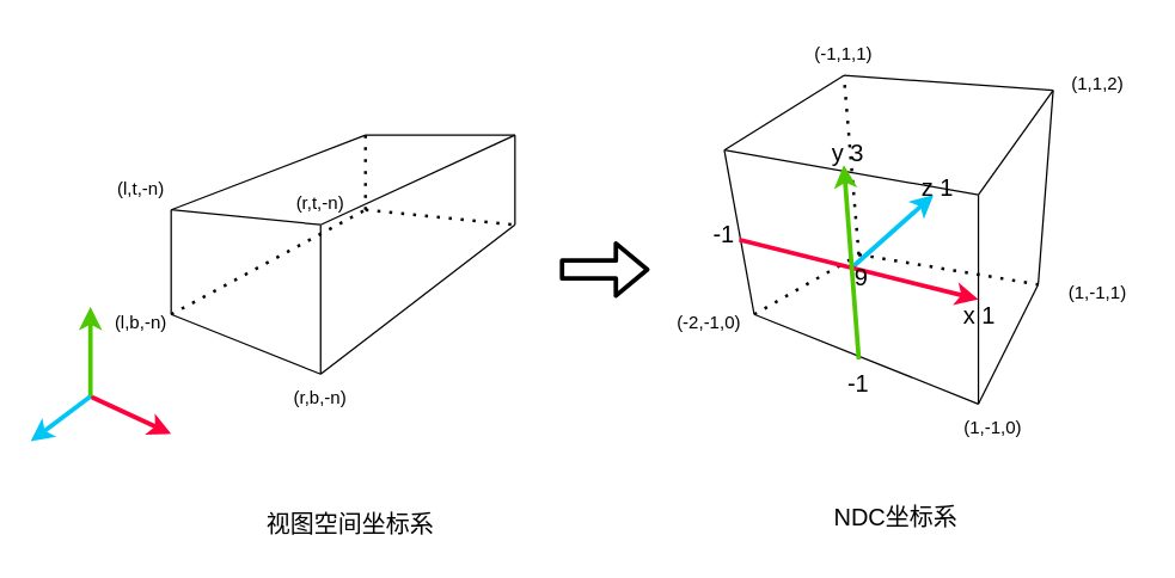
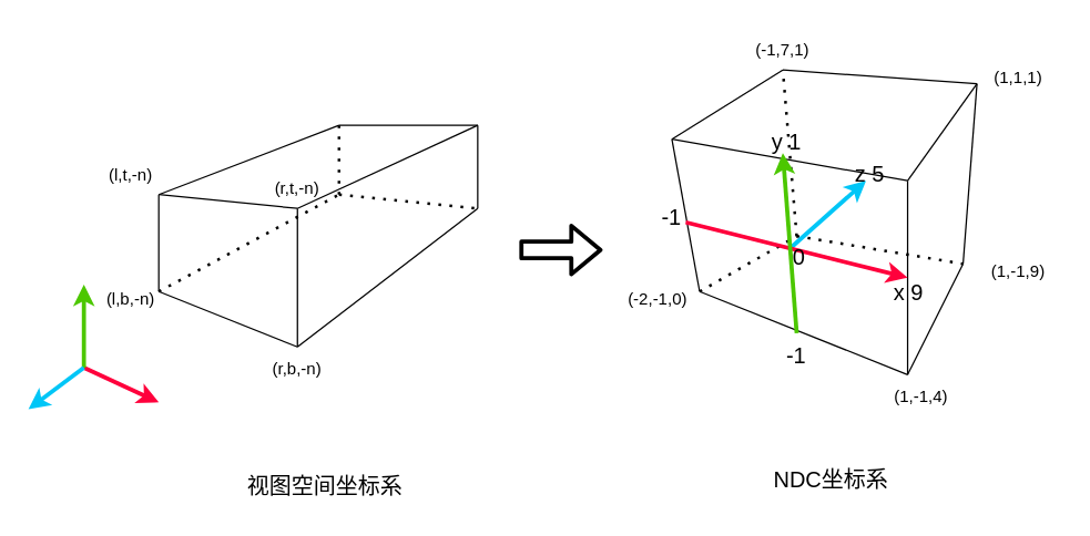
  <mxCell id="0" />
  <mxCell id="1" parent="0" />
  <mxCell id="2" value="" style="endArrow=none;" parent="1" edge="1"><mxGeometry width="50" height="50" relative="1" as="geometry"><mxPoint x="114" y="140" as="sourcePoint" /><mxPoint x="214" y="150" as="targetPoint" /></mxGeometry></mxCell>
  <mxCell id="3" value="" style="endArrow=none;" parent="1" edge="1"><mxGeometry width="50" height="50" relative="1" as="geometry"><mxPoint x="114" y="210" as="sourcePoint" /><mxPoint x="114" y="140" as="targetPoint" /></mxGeometry></mxCell>
  <mxCell id="4" value="" style="endArrow=none;" parent="1" edge="1"><mxGeometry width="50" height="50" relative="1" as="geometry"><mxPoint x="114" y="210" as="sourcePoint" /><mxPoint x="214" y="250" as="targetPoint" /></mxGeometry></mxCell>
  <mxCell id="5" value="" style="endArrow=none;" parent="1" edge="1"><mxGeometry width="50" height="50" relative="1" as="geometry"><mxPoint x="214" y="250" as="sourcePoint" /><mxPoint x="214" y="150" as="targetPoint" /></mxGeometry></mxCell>
  <mxCell id="6" value="" style="endArrow=none;" parent="1" edge="1"><mxGeometry width="50" height="50" relative="1" as="geometry"><mxPoint x="214" y="150" as="sourcePoint" /><mxPoint x="344" y="90" as="targetPoint" /></mxGeometry></mxCell>
  <mxCell id="7" value="" style="endArrow=none;" parent="1" edge="1"><mxGeometry width="50" height="50" relative="1" as="geometry"><mxPoint x="214" y="250" as="sourcePoint" /><mxPoint x="344" y="150" as="targetPoint" /></mxGeometry></mxCell>
  <mxCell id="8" value="" style="endArrow=none;" parent="1" edge="1"><mxGeometry width="50" height="50" relative="1" as="geometry"><mxPoint x="344" y="150" as="sourcePoint" /><mxPoint x="344" y="90" as="targetPoint" /></mxGeometry></mxCell>
  <mxCell id="9" value="" style="endArrow=none;" parent="1" edge="1"><mxGeometry width="50" height="50" relative="1" as="geometry"><mxPoint x="114" y="140" as="sourcePoint" /><mxPoint x="244" y="90" as="targetPoint" /></mxGeometry></mxCell>
  <mxCell id="10" value="" style="endArrow=none;" parent="1" edge="1"><mxGeometry width="50" height="50" relative="1" as="geometry"><mxPoint x="244" y="90" as="sourcePoint" /><mxPoint x="344" y="90" as="targetPoint" /></mxGeometry></mxCell>
  <mxCell id="11" value="" style="endArrow=none;dashed=1;dashPattern=1 3;strokeWidth=2;" parent="1" edge="1"><mxGeometry width="50" height="50" relative="1" as="geometry"><mxPoint x="114" y="210" as="sourcePoint" /><mxPoint x="244" y="140" as="targetPoint" /></mxGeometry></mxCell>
  <mxCell id="12" value="" style="endArrow=none;dashed=1;dashPattern=1 3;strokeWidth=2;" parent="1" edge="1"><mxGeometry width="50" height="50" relative="1" as="geometry"><mxPoint x="244" y="140" as="sourcePoint" /><mxPoint x="244" y="90" as="targetPoint" /></mxGeometry></mxCell>
  <mxCell id="13" value="" style="endArrow=none;dashed=1;dashPattern=1 3;strokeWidth=2;" parent="1" edge="1"><mxGeometry width="50" height="50" relative="1" as="geometry"><mxPoint x="244" y="140" as="sourcePoint" /><mxPoint x="344" y="150" as="targetPoint" /></mxGeometry></mxCell>
  <mxCell id="14" value="" style="endArrow=none;" parent="1" edge="1"><mxGeometry width="50" height="50" relative="1" as="geometry"><mxPoint x="484" y="100" as="sourcePoint" /><mxPoint x="564" y="50" as="targetPoint" /></mxGeometry></mxCell>
  <mxCell id="15" value="" style="endArrow=none;" parent="1" edge="1"><mxGeometry width="50" height="50" relative="1" as="geometry"><mxPoint x="564" y="50" as="sourcePoint" /><mxPoint x="704" y="60" as="targetPoint" /></mxGeometry></mxCell>
  <mxCell id="16" value="" style="endArrow=none;" parent="1" edge="1"><mxGeometry width="50" height="50" relative="1" as="geometry"><mxPoint x="484" y="100" as="sourcePoint" /><mxPoint x="654" y="130" as="targetPoint" /></mxGeometry></mxCell>
  <mxCell id="17" value="" style="endArrow=none;" parent="1" edge="1"><mxGeometry width="50" height="50" relative="1" as="geometry"><mxPoint x="654" y="130" as="sourcePoint" /><mxPoint x="704" y="60" as="targetPoint" /></mxGeometry></mxCell>
  <mxCell id="18" value="" style="endArrow=none;" parent="1" edge="1"><mxGeometry width="50" height="50" relative="1" as="geometry"><mxPoint x="504" y="210" as="sourcePoint" /><mxPoint x="484" y="100" as="targetPoint" /></mxGeometry></mxCell>
  <mxCell id="19" value="" style="endArrow=none;" parent="1" edge="1"><mxGeometry width="50" height="50" relative="1" as="geometry"><mxPoint x="504" y="210" as="sourcePoint" /><mxPoint x="654" y="270" as="targetPoint" /></mxGeometry></mxCell>
  <mxCell id="20" value="" style="endArrow=none;" parent="1" edge="1"><mxGeometry width="50" height="50" relative="1" as="geometry"><mxPoint x="654" y="270" as="sourcePoint" /><mxPoint x="654" y="130" as="targetPoint" /></mxGeometry></mxCell>
  <mxCell id="21" value="" style="endArrow=none;" parent="1" edge="1"><mxGeometry width="50" height="50" relative="1" as="geometry"><mxPoint x="694" y="190" as="sourcePoint" /><mxPoint x="704" y="60" as="targetPoint" /></mxGeometry></mxCell>
  <mxCell id="22" value="" style="endArrow=none;" parent="1" edge="1"><mxGeometry width="50" height="50" relative="1" as="geometry"><mxPoint x="654" y="270" as="sourcePoint" /><mxPoint x="694" y="190" as="targetPoint" /></mxGeometry></mxCell>
  <mxCell id="23" value="" style="endArrow=none;dashed=1;dashPattern=1 3;strokeWidth=2;" parent="1" edge="1"><mxGeometry width="50" height="50" relative="1" as="geometry"><mxPoint x="574" y="170" as="sourcePoint" /><mxPoint x="564" y="50" as="targetPoint" /></mxGeometry></mxCell>
  <mxCell id="24" value="" style="endArrow=none;dashed=1;dashPattern=1 3;strokeWidth=2;" parent="1" edge="1"><mxGeometry width="50" height="50" relative="1" as="geometry"><mxPoint x="574" y="170" as="sourcePoint" /><mxPoint x="694" y="190" as="targetPoint" /></mxGeometry></mxCell>
  <mxCell id="25" value="" style="endArrow=none;dashed=1;dashPattern=1 3;strokeWidth=2;" parent="1" edge="1"><mxGeometry width="50" height="50" relative="1" as="geometry"><mxPoint x="504" y="210" as="sourcePoint" /><mxPoint x="574" y="170" as="targetPoint" /></mxGeometry></mxCell>
  <mxCell id="26" value="(r,t,-n)" style="text;strokeColor=none;fillColor=none;align=center;verticalAlign=middle;rounded=0;" parent="1" vertex="1"><mxGeometry x="184" y="120" width="60" height="30" as="geometry" /></mxCell>
  <mxCell id="27" value="(r,b,-n)" style="text;strokeColor=none;fillColor=none;align=center;verticalAlign=middle;rounded=0;" parent="1" vertex="1"><mxGeometry x="184" y="250" width="60" height="30" as="geometry" /></mxCell>
  <mxCell id="28" value="(l,t,-n)" style="text;strokeColor=none;fillColor=none;align=center;verticalAlign=middle;rounded=0;" parent="1" vertex="1"><mxGeometry x="64" y="110" width="60" height="30" as="geometry" /></mxCell>
  <mxCell id="29" value="(l,b,-n)" style="text;strokeColor=none;fillColor=none;align=center;verticalAlign=middle;rounded=0;" parent="1" vertex="1"><mxGeometry x="64" y="200" width="60" height="30" as="geometry" /></mxCell>
  <mxCell id="30" value="(-2,-1,0)" style="text;strokeColor=none;fillColor=none;align=center;verticalAlign=middle;rounded=0;" parent="1" vertex="1"><mxGeometry x="444" y="200" width="60" height="30" as="geometry" /></mxCell>
- <mxCell id="31" value="(1,-1,0)" style="text;strokeColor=none;fillColor=none;align=center;verticalAlign=middle;rounded=0;" parent="1" vertex="1"><mxGeometry x="634" y="270" width="60" height="30" as="geometry" /></mxCell>
- <mxCell id="32" value="(1,-1,1)" style="text;strokeColor=none;fillColor=none;align=center;verticalAlign=middle;rounded=0;" parent="1" vertex="1"><mxGeometry x="704" y="180" width="60" height="30" as="geometry" /></mxCell>
- <mxCell id="33" value="(1,1,2)" style="text;strokeColor=none;fillColor=none;align=center;verticalAlign=middle;rounded=0;" parent="1" vertex="1"><mxGeometry x="704" y="40" width="60" height="30" as="geometry" /></mxCell>
- <mxCell id="34" value="(-1,1,1)" style="text;strokeColor=none;fillColor=none;align=center;verticalAlign=middle;rounded=0;" parent="1" vertex="1"><mxGeometry x="534" y="20" width="60" height="30" as="geometry" /></mxCell>
+ <mxCell id="31" value="(1,-1,4)" style="text;strokeColor=none;fillColor=none;align=center;verticalAlign=middle;rounded=0;" parent="1" vertex="1"><mxGeometry x="634" y="270" width="60" height="30" as="geometry" /></mxCell>
+ <mxCell id="32" value="(1,-1,9)" style="text;strokeColor=none;fillColor=none;align=center;verticalAlign=middle;rounded=0;" parent="1" vertex="1"><mxGeometry x="704" y="180" width="60" height="30" as="geometry" /></mxCell>
+ <mxCell id="33" value="(1,1,1)" style="text;strokeColor=none;fillColor=none;align=center;verticalAlign=middle;rounded=0;" parent="1" vertex="1"><mxGeometry x="704" y="40" width="60" height="30" as="geometry" /></mxCell>
+ <mxCell id="34" value="(-1,7,1)" style="text;strokeColor=none;fillColor=none;align=center;verticalAlign=middle;rounded=0;" parent="1" vertex="1"><mxGeometry x="534" y="20" width="60" height="30" as="geometry" /></mxCell>
  <mxCell id="35" value="" style="endArrow=classic;fontSize=16;fillColor=#1ba1e2;strokeColor=#00C6F7;strokeWidth=3;" parent="1" edge="1"><mxGeometry width="50" height="50" relative="1" as="geometry"><mxPoint x="569" y="179" as="sourcePoint" /><mxPoint x="624" y="130" as="targetPoint" /></mxGeometry></mxCell>
  <mxCell id="36" value="" style="endArrow=classic;fontSize=16;fillColor=#d80073;strokeColor=#FF003C;strokeWidth=3;" parent="1" edge="1"><mxGeometry width="50" height="50" relative="1" as="geometry"><mxPoint x="494" y="160" as="sourcePoint" /><mxPoint x="654" y="200" as="targetPoint" /></mxGeometry></mxCell>
  <mxCell id="37" value="" style="endArrow=classic;fontSize=16;fillColor=#60a917;strokeColor=#4CC700;strokeWidth=3;" parent="1" edge="1"><mxGeometry width="50" height="50" relative="1" as="geometry"><mxPoint x="574" y="240" as="sourcePoint" /><mxPoint x="564" y="110" as="targetPoint" /></mxGeometry></mxCell>
  <mxCell id="38" value="-1" style="text;strokeColor=none;fillColor=none;align=center;verticalAlign=middle;rounded=0;fontSize=16;" parent="1" vertex="1"><mxGeometry x="544" y="240" width="60" height="30" as="geometry" /></mxCell>
- <mxCell id="39" value="y 3" style="text;strokeColor=none;fillColor=none;align=center;verticalAlign=middle;rounded=0;fontSize=16;" parent="1" vertex="1"><mxGeometry x="537" y="86" width="60" height="30" as="geometry" /></mxCell>
+ <mxCell id="39" value="y 1" style="text;strokeColor=none;fillColor=none;align=center;verticalAlign=middle;rounded=0;fontSize=16;" parent="1" vertex="1"><mxGeometry x="537" y="86" width="60" height="30" as="geometry" /></mxCell>
  <mxCell id="40" value="-1" style="text;strokeColor=none;fillColor=none;align=center;verticalAlign=middle;rounded=0;fontSize=16;" parent="1" vertex="1"><mxGeometry x="454" y="140" width="60" height="30" as="geometry" /></mxCell>
- <mxCell id="41" value="x 1" style="text;strokeColor=none;fillColor=none;align=center;verticalAlign=middle;rounded=0;fontSize=16;" parent="1" vertex="1"><mxGeometry x="625" y="195" width="60" height="30" as="geometry" /></mxCell>
- <mxCell id="42" value="9" style="text;strokeColor=none;fillColor=none;align=center;verticalAlign=middle;rounded=0;fontSize=16;" parent="1" vertex="1"><mxGeometry x="546" y="169" width="60" height="30" as="geometry" /></mxCell>
- <mxCell id="43" value="z 1" style="text;strokeColor=none;fillColor=none;align=center;verticalAlign=middle;rounded=0;fontSize=16;" parent="1" vertex="1"><mxGeometry x="597" y="109" width="60" height="30" as="geometry" /></mxCell>
+ <mxCell id="41" value="x 9" style="text;strokeColor=none;fillColor=none;align=center;verticalAlign=middle;rounded=0;fontSize=16;" parent="1" vertex="1"><mxGeometry x="625" y="195" width="60" height="30" as="geometry" /></mxCell>
+ <mxCell id="42" value="0" style="text;strokeColor=none;fillColor=none;align=center;verticalAlign=middle;rounded=0;fontSize=16;" parent="1" vertex="1"><mxGeometry x="546" y="169" width="60" height="30" as="geometry" /></mxCell>
+ <mxCell id="43" value="z 5" style="text;strokeColor=none;fillColor=none;align=center;verticalAlign=middle;rounded=0;fontSize=16;" parent="1" vertex="1"><mxGeometry x="597" y="109" width="60" height="30" as="geometry" /></mxCell>
  <mxCell id="44" value="" style="shape=flexArrow;endArrow=classic;strokeWidth=3;fontSize=16;" parent="1" edge="1"><mxGeometry width="50" height="50" relative="1" as="geometry"><mxPoint x="374" y="180" as="sourcePoint" /><mxPoint x="434" y="180" as="targetPoint" /></mxGeometry></mxCell>
  <mxCell id="45" value="视图空间坐标系" style="text;strokeColor=none;fillColor=none;align=center;verticalAlign=middle;rounded=0;fontSize=16;" parent="1" vertex="1"><mxGeometry x="139" y="335" width="190" height="30" as="geometry" /></mxCell>
  <mxCell id="46" value="NDC坐标系" style="text;strokeColor=none;fillColor=none;align=center;verticalAlign=middle;rounded=0;fontSize=16;" parent="1" vertex="1"><mxGeometry x="504" y="330" width="190" height="30" as="geometry" /></mxCell>
  <mxCell id="47" value="" style="endArrow=classic;fontSize=16;fillColor=#d80073;strokeColor=#FF003C;strokeWidth=3;" parent="1" edge="1"><mxGeometry width="50" height="50" relative="1" as="geometry"><mxPoint x="60" y="265" as="sourcePoint" /><mxPoint x="114" y="290" as="targetPoint" /></mxGeometry></mxCell>
  <mxCell id="48" value="" style="endArrow=classic;fontSize=16;fillColor=#60a917;strokeColor=#4CC700;strokeWidth=3;" parent="1" edge="1"><mxGeometry width="50" height="50" relative="1" as="geometry"><mxPoint x="60" y="265" as="sourcePoint" /><mxPoint x="60" y="205" as="targetPoint" /></mxGeometry></mxCell>
  <mxCell id="49" value="" style="endArrow=classic;fontSize=16;fillColor=#1ba1e2;strokeColor=#00C6F7;strokeWidth=3;" parent="1" edge="1"><mxGeometry width="50" height="50" relative="1" as="geometry"><mxPoint x="60" y="265" as="sourcePoint" /><mxPoint x="20" y="295" as="targetPoint" /></mxGeometry></mxCell>
